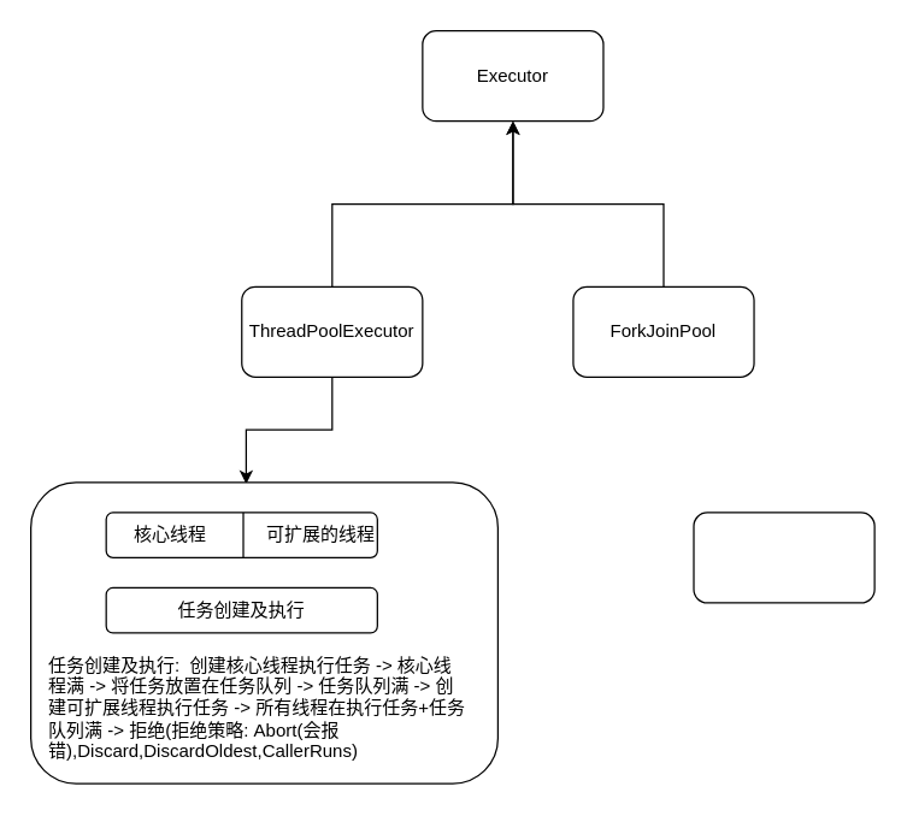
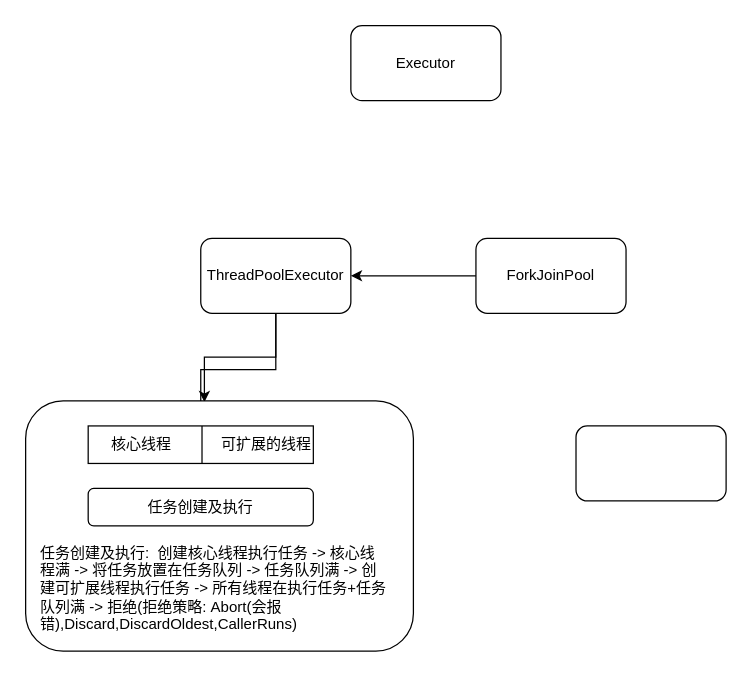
  <mxCell id="0" />
  <mxCell id="1" parent="0" />
  <mxCell id="2" value="Executor" style="rounded=1;whiteSpace=wrap;html=1;" vertex="1" parent="1"><mxGeometry x="280" y="20" width="120" height="60" as="geometry" /></mxCell>
- <mxCell id="3" style="edgeStyle=orthogonalEdgeStyle;rounded=0;orthogonalLoop=1;jettySize=auto;html=1;" edge="1" parent="1" source="5" target="2"><mxGeometry relative="1" as="geometry" /></mxCell>
+ <mxCell id="3" style="edgeStyle=orthogonalEdgeStyle;rounded=0;orthogonalLoop=1;jettySize=auto;html=1;" edge="1" parent="1" source="5" target="10"><mxGeometry relative="1" as="geometry" /></mxCell>
  <mxCell id="4" style="edgeStyle=orthogonalEdgeStyle;rounded=0;orthogonalLoop=1;jettySize=auto;html=1;entryX=0.461;entryY=0.005;entryDx=0;entryDy=0;entryPerimeter=0;" edge="1" parent="1" source="5" target="9"><mxGeometry relative="1" as="geometry" /></mxCell>
  <mxCell id="5" value="ThreadPoolExecutor" style="rounded=1;whiteSpace=wrap;html=1;" vertex="1" parent="1"><mxGeometry x="160" y="190" width="120" height="60" as="geometry" /></mxCell>
- <mxCell id="6" style="edgeStyle=orthogonalEdgeStyle;rounded=0;orthogonalLoop=1;jettySize=auto;html=1;" edge="1" parent="1" source="7" target="2"><mxGeometry relative="1" as="geometry" /></mxCell>
+ <mxCell id="6" style="edgeStyle=orthogonalEdgeStyle;rounded=0;orthogonalLoop=1;jettySize=auto;html=1;" edge="1" parent="1" source="7" target="5"><mxGeometry relative="1" as="geometry" /></mxCell>
  <mxCell id="7" value="ForkJoinPool" style="rounded=1;whiteSpace=wrap;html=1;" vertex="1" parent="1"><mxGeometry x="380" y="190" width="120" height="60" as="geometry" /></mxCell>
  <mxCell id="8" value="" style="group" vertex="1" connectable="0" parent="1"><mxGeometry x="20" y="320" width="310" height="200" as="geometry" /></mxCell>
  <mxCell id="9" value="&amp;nbsp; &amp;nbsp; &amp;nbsp; &amp;nbsp; &amp;nbsp; &amp;nbsp; &amp;nbsp; &amp;nbsp; &amp;nbsp; &amp;nbsp; &amp;nbsp; &amp;nbsp; &amp;nbsp; &amp;nbsp; &amp;nbsp; &amp;nbsp; &amp;nbsp; &amp;nbsp; &amp;nbsp;&lt;br&gt;&lt;br&gt;&lt;div&gt;&lt;span&gt;&amp;nbsp; &amp;nbsp; &amp;nbsp; &amp;nbsp; &amp;nbsp; &amp;nbsp; &amp;nbsp; &amp;nbsp; &amp;nbsp; &amp;nbsp; &amp;nbsp; &amp;nbsp; &amp;nbsp; &amp;nbsp; &amp;nbsp; &amp;nbsp; &amp;nbsp; &amp;nbsp; &amp;nbsp; &amp;nbsp; &amp;nbsp; &amp;nbsp; &amp;nbsp; &amp;nbsp; &amp;nbsp; &amp;nbsp; &amp;nbsp; &amp;nbsp; &amp;nbsp; &amp;nbsp; &amp;nbsp; &amp;nbsp; &amp;nbsp; &amp;nbsp; &amp;nbsp; &amp;nbsp; &amp;nbsp; &amp;nbsp; &amp;nbsp; &amp;nbsp; &amp;nbsp; &amp;nbsp; &amp;nbsp; &amp;nbsp; &amp;nbsp; &amp;nbsp; &amp;nbsp; &amp;nbsp; &amp;nbsp; &amp;nbsp; &amp;nbsp; &amp;nbsp; &amp;nbsp; &amp;nbsp; &amp;nbsp; &amp;nbsp; &amp;nbsp; &amp;nbsp; &amp;nbsp; &amp;nbsp; &amp;nbsp; &amp;nbsp; &amp;nbsp; &amp;nbsp; &amp;nbsp; &amp;nbsp; &amp;nbsp; &amp;nbsp; &amp;nbsp; &amp;nbsp; &amp;nbsp; &amp;nbsp; &amp;nbsp; &amp;nbsp; &amp;nbsp; &amp;nbsp; &amp;nbsp; &amp;nbsp; &amp;nbsp; &amp;nbsp; &amp;nbsp; &amp;nbsp; &amp;nbsp; &amp;nbsp; &amp;nbsp; &amp;nbsp; &amp;nbsp; &amp;nbsp; &amp;nbsp; &amp;nbsp; &amp;nbsp; &amp;nbsp; &amp;nbsp; &amp;nbsp; &amp;nbsp; &amp;nbsp; &amp;nbsp; &amp;nbsp; &amp;nbsp; &amp;nbsp; &amp;nbsp; &amp;nbsp; &amp;nbsp; &amp;nbsp; &amp;nbsp; &amp;nbsp; &amp;nbsp; &amp;nbsp; &amp;nbsp; &amp;nbsp; &amp;nbsp; &amp;nbsp; &amp;nbsp; &amp;nbsp; &amp;nbsp; &amp;nbsp; &amp;nbsp; &amp;nbsp; &amp;nbsp; &amp;nbsp; &amp;nbsp; &amp;nbsp; &amp;nbsp; &amp;nbsp; &amp;nbsp;&lt;/span&gt;&lt;/div&gt;" style="rounded=1;whiteSpace=wrap;html=1;align=left;shadow=0;" vertex="1" parent="8"><mxGeometry width="310" height="200" as="geometry" /></mxCell>
- <mxCell id="10" value="&amp;nbsp; &amp;nbsp; &amp;nbsp;核心线程&amp;nbsp; &amp;nbsp; &amp;nbsp; &amp;nbsp; &amp;nbsp; &amp;nbsp; 可扩展的线程" style="rounded=1;whiteSpace=wrap;html=1;align=left;" vertex="1" parent="8"><mxGeometry x="50" y="20" width="180" height="30" as="geometry" /></mxCell>
+ <mxCell id="10" value="&amp;nbsp; &amp;nbsp; &amp;nbsp;核心线程&amp;nbsp; &amp;nbsp; &amp;nbsp; &amp;nbsp; &amp;nbsp; &amp;nbsp; 可扩展的线程" style="whiteSpace=wrap;html=1;align=left;rounded=0;" vertex="1" parent="8"><mxGeometry x="50" y="20" width="180" height="30" as="geometry" /></mxCell>
  <mxCell id="11" value="任务创建及执行" style="rounded=1;whiteSpace=wrap;html=1;" vertex="1" parent="8"><mxGeometry x="50" y="70" width="180" height="30" as="geometry" /></mxCell>
  <mxCell id="12" value="" style="endArrow=none;html=1;" edge="1" parent="8"><mxGeometry width="50" height="50" relative="1" as="geometry"><mxPoint x="141" y="20" as="sourcePoint" /><mxPoint x="141" y="50" as="targetPoint" /></mxGeometry></mxCell>
  <mxCell id="13" value="&lt;span&gt;任务创建及执行:&amp;nbsp; 创建核心线程执行任务 -&amp;gt; 核心线程满 -&amp;gt; 将任务放置在任务队列 -&amp;gt; 任务队列满 -&amp;gt; 创建可扩展线程执行任务 -&amp;gt; 所有线程在执行任务+任务队列满 -&amp;gt; 拒绝(拒绝策略: Abort(会报错),Discard,DiscardOldest,CallerRuns)&lt;/span&gt;" style="text;html=1;strokeColor=none;fillColor=none;align=left;verticalAlign=middle;whiteSpace=wrap;rounded=0;shadow=0;" vertex="1" parent="8"><mxGeometry x="10" y="100" width="280" height="100" as="geometry" /></mxCell>
  <mxCell id="14" value="" style="rounded=1;whiteSpace=wrap;html=1;shadow=0;" vertex="1" parent="1"><mxGeometry x="460" y="340" width="120" height="60" as="geometry" /></mxCell>
